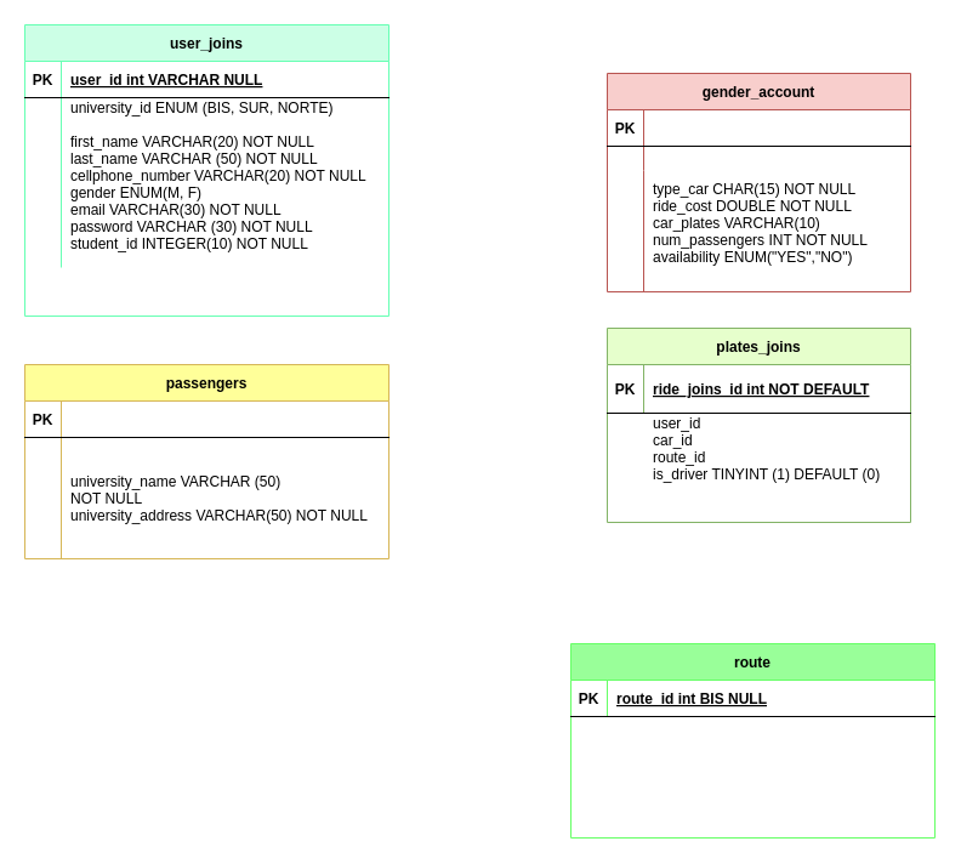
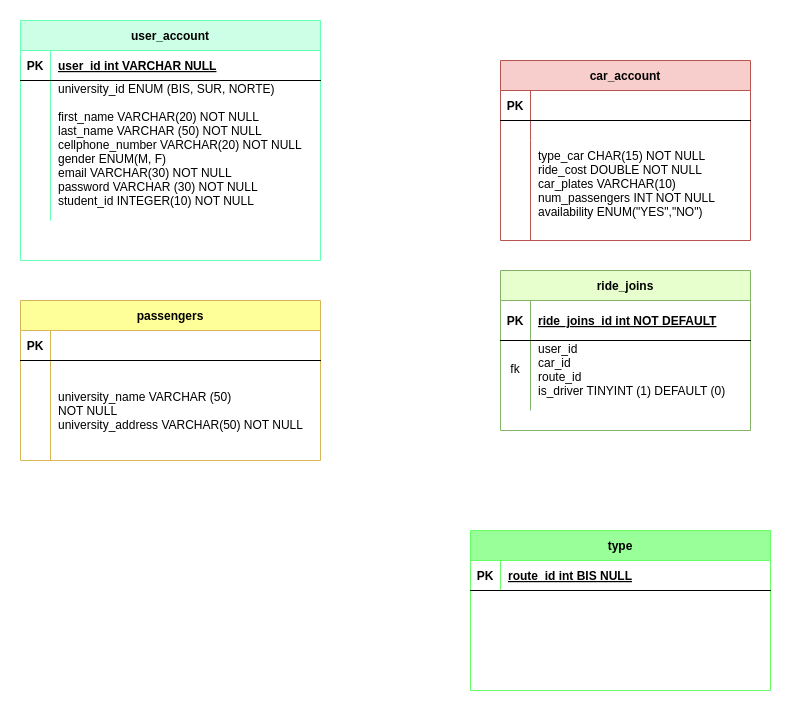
  <mxCell id="0" />
  <mxCell id="1" parent="0" />
- <mxCell id="2" value="user_joins" style="shape=table;startSize=30;container=1;collapsible=1;childLayout=tableLayout;fixedRows=1;rowLines=0;fontStyle=1;align=center;resizeLast=1;fillColor=#CCFFE6;strokeColor=#66FFB3;" vertex="1" parent="1"><mxGeometry x="20" y="20" width="300" height="240" as="geometry" /></mxCell>
+ <mxCell id="2" value="user_account" style="shape=table;startSize=30;container=1;collapsible=1;childLayout=tableLayout;fixedRows=1;rowLines=0;fontStyle=1;align=center;resizeLast=1;fillColor=#CCFFE6;strokeColor=#66FFB3;" vertex="1" parent="1"><mxGeometry x="20" y="20" width="300" height="240" as="geometry" /></mxCell>
  <mxCell id="3" value="" style="shape=partialRectangle;collapsible=0;dropTarget=0;pointerEvents=0;fillColor=none;points=[[0,0.5],[1,0.5]];portConstraint=eastwest;top=0;left=0;right=0;bottom=1;" vertex="1" parent="2"><mxGeometry y="30" width="300" height="30" as="geometry" /></mxCell>
  <mxCell id="4" value="PK" style="shape=partialRectangle;overflow=hidden;connectable=0;fillColor=none;top=0;left=0;bottom=0;right=0;fontStyle=1;" vertex="1" parent="3"><mxGeometry width="30" height="30" as="geometry" /></mxCell>
  <mxCell id="5" value="user_id int VARCHAR NULL " style="shape=partialRectangle;overflow=hidden;connectable=0;fillColor=none;top=0;left=0;bottom=0;right=0;align=left;spacingLeft=6;fontStyle=5;" vertex="1" parent="3"><mxGeometry x="30" width="270" height="30" as="geometry" /></mxCell>
  <mxCell id="6" value="" style="shape=partialRectangle;collapsible=0;dropTarget=0;pointerEvents=0;fillColor=none;points=[[0,0.5],[1,0.5]];portConstraint=eastwest;top=0;left=0;right=0;bottom=0;" vertex="1" parent="2"><mxGeometry y="60" width="300" height="140" as="geometry" /></mxCell>
  <mxCell id="7" value="" style="shape=partialRectangle;overflow=hidden;connectable=0;fillColor=none;top=0;left=0;bottom=0;right=0;" vertex="1" parent="6"><mxGeometry width="30" height="140" as="geometry" /></mxCell>
  <mxCell id="8" value="university_id ENUM (BIS, SUR, NORTE)&#10;&#10;first_name VARCHAR(20) NOT NULL&#10;last_name VARCHAR (50) NOT NULL&#10;cellphone_number VARCHAR(20) NOT NULL&#10;gender ENUM(M, F) &#10;email VARCHAR(30) NOT NULL&#10;password VARCHAR (30) NOT NULL&#10;student_id INTEGER(10) NOT NULL&#10;&#10;&#10;&#10;&#10;&#10;&#10;" style="shape=partialRectangle;overflow=hidden;connectable=0;fillColor=none;top=0;left=0;bottom=0;right=0;align=left;spacingLeft=6;" vertex="1" parent="6"><mxGeometry x="30" width="270" height="140" as="geometry" /></mxCell>
- <mxCell id="9" value="gender_account" style="shape=table;startSize=30;container=1;collapsible=1;childLayout=tableLayout;fixedRows=1;rowLines=0;fontStyle=1;align=center;resizeLast=1;fillColor=#f8cecc;strokeColor=#b85450;" vertex="1" parent="1"><mxGeometry x="500" y="60" width="250" height="180" as="geometry" /></mxCell>
+ <mxCell id="9" value="car_account" style="shape=table;startSize=30;container=1;collapsible=1;childLayout=tableLayout;fixedRows=1;rowLines=0;fontStyle=1;align=center;resizeLast=1;fillColor=#f8cecc;strokeColor=#b85450;" vertex="1" parent="1"><mxGeometry x="500" y="60" width="250" height="180" as="geometry" /></mxCell>
  <mxCell id="10" value="" style="shape=partialRectangle;collapsible=0;dropTarget=0;pointerEvents=0;fillColor=none;points=[[0,0.5],[1,0.5]];portConstraint=eastwest;top=0;left=0;right=0;bottom=1;" vertex="1" parent="9"><mxGeometry y="30" width="250" height="30" as="geometry" /></mxCell>
  <mxCell id="11" value="PK" style="shape=partialRectangle;overflow=hidden;connectable=0;fillColor=none;top=0;left=0;bottom=0;right=0;fontStyle=1;" vertex="1" parent="10"><mxGeometry width="30" height="30" as="geometry" /></mxCell>
  <mxCell id="12" value="" style="shape=partialRectangle;collapsible=0;dropTarget=0;pointerEvents=0;fillColor=none;points=[[0,0.5],[1,0.5]];portConstraint=eastwest;top=0;left=0;right=0;bottom=0;" vertex="1" parent="9"><mxGeometry y="60" width="250" height="20" as="geometry" /></mxCell>
  <mxCell id="13" value="" style="shape=partialRectangle;overflow=hidden;connectable=0;fillColor=none;top=0;left=0;bottom=0;right=0;" vertex="1" parent="12"><mxGeometry width="30" height="20" as="geometry" /></mxCell>
  <mxCell id="14" value="" style="shape=partialRectangle;overflow=hidden;connectable=0;fillColor=none;top=0;left=0;bottom=0;right=0;align=left;spacingLeft=6;" vertex="1" parent="12"><mxGeometry x="30" width="220" height="20" as="geometry" /></mxCell>
  <mxCell id="15" value="" style="shape=partialRectangle;collapsible=0;dropTarget=0;pointerEvents=0;fillColor=none;points=[[0,0.5],[1,0.5]];portConstraint=eastwest;top=0;left=0;right=0;bottom=0;" vertex="1" parent="9"><mxGeometry y="80" width="250" height="100" as="geometry" /></mxCell>
  <mxCell id="16" value="" style="shape=partialRectangle;overflow=hidden;connectable=0;fillColor=none;top=0;left=0;bottom=0;right=0;" vertex="1" parent="15"><mxGeometry width="30" height="100" as="geometry" /></mxCell>
  <mxCell id="17" value="type_car CHAR(15) NOT NULL&#10;ride_cost DOUBLE NOT NULL&#10;car_plates VARCHAR(10)&#10;num_passengers INT NOT NULL&#10;availability ENUM(&quot;YES&quot;,&quot;NO&quot;)&#10;" style="shape=partialRectangle;overflow=hidden;connectable=0;fillColor=none;top=0;left=0;bottom=0;right=0;align=left;spacingLeft=6;" vertex="1" parent="15"><mxGeometry x="30" width="220" height="100" as="geometry" /></mxCell>
  <mxCell id="18" value="passengers" style="shape=table;startSize=30;container=1;collapsible=1;childLayout=tableLayout;fixedRows=1;rowLines=0;fontStyle=1;align=center;resizeLast=1;fillColor=#FFFF99;strokeColor=#d6b656;" vertex="1" parent="1"><mxGeometry x="20" y="300" width="300" height="160" as="geometry" /></mxCell>
  <mxCell id="19" value="" style="shape=partialRectangle;collapsible=0;dropTarget=0;pointerEvents=0;fillColor=none;points=[[0,0.5],[1,0.5]];portConstraint=eastwest;top=0;left=0;right=0;bottom=1;" vertex="1" parent="18"><mxGeometry y="30" width="300" height="30" as="geometry" /></mxCell>
  <mxCell id="20" value="PK" style="shape=partialRectangle;overflow=hidden;connectable=0;fillColor=none;top=0;left=0;bottom=0;right=0;fontStyle=1;" vertex="1" parent="19"><mxGeometry width="30" height="30" as="geometry" /></mxCell>
  <mxCell id="21" value="" style="shape=partialRectangle;collapsible=0;dropTarget=0;pointerEvents=0;fillColor=none;points=[[0,0.5],[1,0.5]];portConstraint=eastwest;top=0;left=0;right=0;bottom=0;" vertex="1" parent="18"><mxGeometry y="60" width="300" height="100" as="geometry" /></mxCell>
  <mxCell id="22" value="" style="shape=partialRectangle;overflow=hidden;connectable=0;fillColor=none;top=0;left=0;bottom=0;right=0;" vertex="1" parent="21"><mxGeometry width="30" height="100" as="geometry" /></mxCell>
  <mxCell id="23" value="&#10;&#10;university_name VARCHAR (50)&#10;NOT NULL&#10;university_address VARCHAR(50) NOT NULL&#10;&#10;&#10;&#10;&#10;" style="shape=partialRectangle;overflow=hidden;connectable=0;fillColor=none;top=0;left=0;bottom=0;right=0;align=left;spacingLeft=6;" vertex="1" parent="21"><mxGeometry x="30" width="270" height="100" as="geometry" /></mxCell>
- <mxCell id="24" value="route" style="shape=table;startSize=30;container=1;collapsible=1;childLayout=tableLayout;fixedRows=1;rowLines=0;fontStyle=1;align=center;resizeLast=1;fillColor=#99FF99;strokeColor=#66FF66;" vertex="1" parent="1"><mxGeometry x="470" y="530" width="300" height="160" as="geometry" /></mxCell>
+ <mxCell id="24" value="type" style="shape=table;startSize=30;container=1;collapsible=1;childLayout=tableLayout;fixedRows=1;rowLines=0;fontStyle=1;align=center;resizeLast=1;fillColor=#99FF99;strokeColor=#66FF66;" vertex="1" parent="1"><mxGeometry x="470" y="530" width="300" height="160" as="geometry" /></mxCell>
  <mxCell id="25" value="" style="shape=partialRectangle;collapsible=0;dropTarget=0;pointerEvents=0;fillColor=none;points=[[0,0.5],[1,0.5]];portConstraint=eastwest;top=0;left=0;right=0;bottom=1;" vertex="1" parent="24"><mxGeometry y="30" width="300" height="30" as="geometry" /></mxCell>
  <mxCell id="26" value="PK" style="shape=partialRectangle;overflow=hidden;connectable=0;fillColor=none;top=0;left=0;bottom=0;right=0;fontStyle=1;" vertex="1" parent="25"><mxGeometry width="30" height="30" as="geometry" /></mxCell>
  <mxCell id="27" value="route_id int BIS NULL " style="shape=partialRectangle;overflow=hidden;connectable=0;fillColor=none;top=0;left=0;bottom=0;right=0;align=left;spacingLeft=6;fontStyle=5;" vertex="1" parent="25"><mxGeometry x="30" width="270" height="30" as="geometry" /></mxCell>
  <mxCell id="28" value="" style="shape=partialRectangle;collapsible=0;dropTarget=0;pointerEvents=0;fillColor=none;points=[[0,0.5],[1,0.5]];portConstraint=eastwest;top=0;left=0;right=0;bottom=0;" vertex="1" parent="24"><mxGeometry y="60" width="300" height="100" as="geometry" /></mxCell>
  <mxCell id="29" value="" style="shape=partialRectangle;overflow=hidden;connectable=0;fillColor=none;top=0;left=0;bottom=0;right=0;" vertex="1" parent="28"><mxGeometry width="30" height="100" as="geometry" /></mxCell>
- <mxCell id="30" value="plates_joins" style="shape=table;startSize=30;container=1;collapsible=1;childLayout=tableLayout;fixedRows=1;rowLines=0;fontStyle=1;align=center;resizeLast=1;fillColor=#E6FFCC;strokeColor=#82b366;" vertex="1" parent="1"><mxGeometry x="500" y="270" width="250" height="160" as="geometry" /></mxCell>
+ <mxCell id="30" value="ride_joins" style="shape=table;startSize=30;container=1;collapsible=1;childLayout=tableLayout;fixedRows=1;rowLines=0;fontStyle=1;align=center;resizeLast=1;fillColor=#E6FFCC;strokeColor=#82b366;" vertex="1" parent="1"><mxGeometry x="500" y="270" width="250" height="160" as="geometry" /></mxCell>
  <mxCell id="31" value="" style="shape=partialRectangle;collapsible=0;dropTarget=0;pointerEvents=0;fillColor=none;points=[[0,0.5],[1,0.5]];portConstraint=eastwest;top=0;left=0;right=0;bottom=1;" vertex="1" parent="30"><mxGeometry y="30" width="250" height="40" as="geometry" /></mxCell>
  <mxCell id="32" value="PK" style="shape=partialRectangle;overflow=hidden;connectable=0;fillColor=none;top=0;left=0;bottom=0;right=0;fontStyle=1;" vertex="1" parent="31"><mxGeometry width="30" height="40" as="geometry" /></mxCell>
  <mxCell id="33" value="ride_joins_id int NOT DEFAULT " style="shape=partialRectangle;overflow=hidden;connectable=0;fillColor=none;top=0;left=0;bottom=0;right=0;align=left;spacingLeft=6;fontStyle=5;" vertex="1" parent="31"><mxGeometry x="30" width="220" height="40" as="geometry" /></mxCell>
  <mxCell id="34" value="" style="shape=partialRectangle;collapsible=0;dropTarget=0;pointerEvents=0;fillColor=none;points=[[0,0.5],[1,0.5]];portConstraint=eastwest;top=0;left=0;right=0;bottom=0;" vertex="1" parent="30"><mxGeometry y="70" width="250" height="70" as="geometry" /></mxCell>
+ <mxCell id="35" value="fk&#10;" style="shape=partialRectangle;overflow=hidden;connectable=0;fillColor=none;top=0;left=0;bottom=0;right=0;" vertex="1" parent="34"><mxGeometry width="30" height="70" as="geometry" /></mxCell>
  <mxCell id="36" value="user_id&#10;car_id&#10;route_id&#10;is_driver TINYINT (1) DEFAULT (0)&#10;&#10;&#10;" style="shape=partialRectangle;overflow=hidden;connectable=0;fillColor=none;top=0;left=0;bottom=0;right=0;align=left;spacingLeft=6;" vertex="1" parent="34"><mxGeometry x="30" width="220" height="70" as="geometry" /></mxCell>
